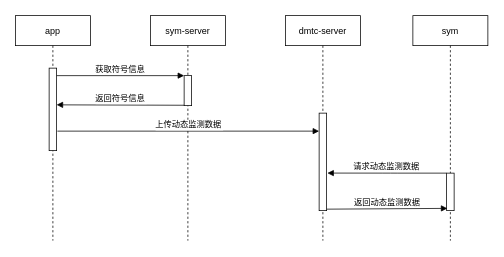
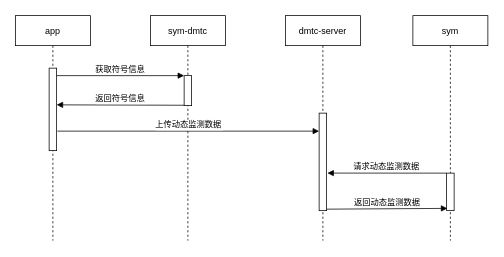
  <mxCell id="0" />
  <mxCell id="1" parent="0" />
  <mxCell id="2" value="app" style="shape=umlLifeline;perimeter=lifelinePerimeter;container=1;collapsible=0;recursiveResize=0;rounded=0;shadow=0;strokeWidth=1;" parent="1" vertex="1"><mxGeometry x="20" y="20" width="100" height="300" as="geometry" /></mxCell>
  <mxCell id="3" value="" style="points=[];perimeter=orthogonalPerimeter;rounded=0;shadow=0;strokeWidth=1;" parent="2" vertex="1"><mxGeometry x="45" y="70" width="10" height="110" as="geometry" /></mxCell>
- <mxCell id="4" value="sym-server" style="shape=umlLifeline;perimeter=lifelinePerimeter;container=1;collapsible=0;recursiveResize=0;rounded=0;shadow=0;strokeWidth=1;" parent="1" vertex="1"><mxGeometry x="200" y="20" width="100" height="300" as="geometry" /></mxCell>
+ <mxCell id="4" value="sym-dmtc" style="shape=umlLifeline;perimeter=lifelinePerimeter;container=1;collapsible=0;recursiveResize=0;rounded=0;shadow=0;strokeWidth=1;" parent="1" vertex="1"><mxGeometry x="200" y="20" width="100" height="300" as="geometry" /></mxCell>
  <mxCell id="5" value="" style="points=[];perimeter=orthogonalPerimeter;rounded=0;shadow=0;strokeWidth=1;" parent="4" vertex="1"><mxGeometry x="45" y="80" width="10" height="40" as="geometry" /></mxCell>
  <mxCell id="6" value="获取符号信息" style="verticalAlign=bottom;endArrow=block;entryX=0;entryY=0;shadow=0;strokeWidth=1;" parent="1" source="3" target="5" edge="1"><mxGeometry relative="1" as="geometry"><mxPoint x="175" y="100" as="sourcePoint" /></mxGeometry></mxCell>
  <mxCell id="7" value="返回符号信息" style="verticalAlign=bottom;endArrow=block;shadow=0;strokeWidth=1;exitX=0;exitY=0.988;exitDx=0;exitDy=0;exitPerimeter=0;entryX=1;entryY=0.445;entryDx=0;entryDy=0;entryPerimeter=0;" edge="1" parent="1" source="5" target="3"><mxGeometry relative="1" as="geometry"><mxPoint x="240" y="138" as="sourcePoint" /><mxPoint x="80" y="140" as="targetPoint" /></mxGeometry></mxCell>
  <mxCell id="8" value="dmtc-server" style="shape=umlLifeline;perimeter=lifelinePerimeter;container=1;collapsible=0;recursiveResize=0;rounded=0;shadow=0;strokeWidth=1;" vertex="1" parent="1"><mxGeometry x="380" y="20" width="100" height="300" as="geometry" /></mxCell>
  <mxCell id="9" value="" style="points=[];perimeter=orthogonalPerimeter;rounded=0;shadow=0;strokeWidth=1;" vertex="1" parent="8"><mxGeometry x="45" y="130" width="10" height="130" as="geometry" /></mxCell>
  <mxCell id="10" value="上传动态监测数据" style="verticalAlign=bottom;endArrow=block;shadow=0;strokeWidth=1;exitX=0.1;exitY=0.822;exitDx=0;exitDy=0;exitPerimeter=0;" edge="1" parent="8" target="9"><mxGeometry relative="1" as="geometry"><mxPoint x="-304" y="154" as="sourcePoint" /><mxPoint x="40" y="151" as="targetPoint" /></mxGeometry></mxCell>
  <mxCell id="11" value="sym" style="shape=umlLifeline;perimeter=lifelinePerimeter;container=1;collapsible=0;recursiveResize=0;rounded=0;shadow=0;strokeWidth=1;" vertex="1" parent="1"><mxGeometry x="550" y="20" width="100" height="300" as="geometry" /></mxCell>
  <mxCell id="12" value="" style="points=[];perimeter=orthogonalPerimeter;rounded=0;shadow=0;strokeWidth=1;" vertex="1" parent="11"><mxGeometry x="45" y="210" width="10" height="50" as="geometry" /></mxCell>
  <mxCell id="13" value="请求动态监测数据" style="verticalAlign=bottom;endArrow=block;shadow=0;strokeWidth=1;entryX=1.1;entryY=0.615;entryDx=0;entryDy=0;entryPerimeter=0;" edge="1" parent="1" source="12" target="9"><mxGeometry relative="1" as="geometry"><mxPoint x="824" y="274.58" as="sourcePoint" /><mxPoint x="440" y="230" as="targetPoint" /><Array as="points"><mxPoint x="520" y="230" /></Array></mxGeometry></mxCell>
  <mxCell id="14" value="返回动态监测数据" style="verticalAlign=bottom;endArrow=block;shadow=0;strokeWidth=1;exitX=1;exitY=0.985;exitDx=0;exitDy=0;exitPerimeter=0;entryX=0.1;entryY=0.94;entryDx=0;entryDy=0;entryPerimeter=0;" edge="1" parent="1" source="9" target="12"><mxGeometry relative="1" as="geometry"><mxPoint x="440" y="239.95" as="sourcePoint" /><mxPoint x="600" y="240" as="targetPoint" /><Array as="points" /></mxGeometry></mxCell>
